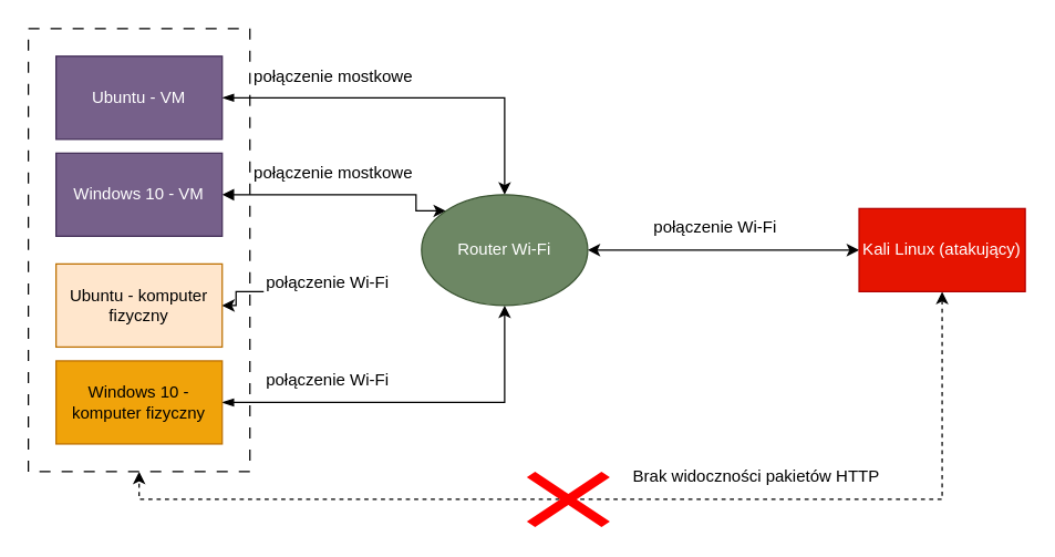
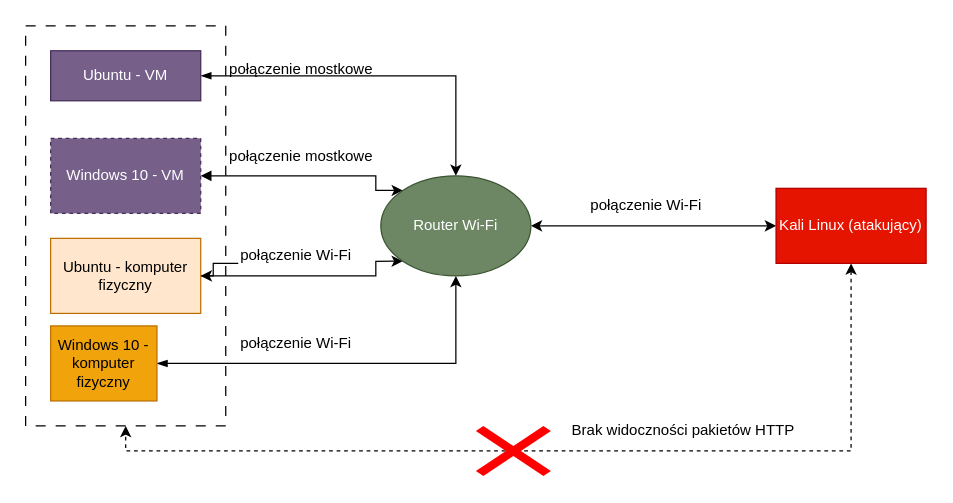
  <mxCell id="0" />
  <mxCell id="1" parent="0" />
  <mxCell id="2" value="" style="rounded=0;whiteSpace=wrap;html=1;dashed=1;dashPattern=8 8;" vertex="1" parent="1"><mxGeometry x="20" y="20" width="160" height="320" as="geometry" /></mxCell>
  <mxCell id="3" style="edgeStyle=orthogonalEdgeStyle;rounded=0;orthogonalLoop=1;jettySize=auto;html=1;entryX=0;entryY=0;entryDx=0;entryDy=0;startArrow=block;startFill=1;" edge="1" parent="1" source="4" target="14"><mxGeometry relative="1" as="geometry"><Array as="points"><mxPoint x="300" y="140" /><mxPoint x="300" y="152" /></Array></mxGeometry></mxCell>
- <mxCell id="4" value="Windows 10 - VM" style="rounded=0;whiteSpace=wrap;html=1;fillColor=#76608a;fontColor=#ffffff;strokeColor=#432D57;" vertex="1" parent="1"><mxGeometry x="40" y="110" width="120" height="60" as="geometry" /></mxCell>
+ <mxCell id="4" value="Windows 10 - VM" style="rounded=0;whiteSpace=wrap;html=1;fillColor=#76608a;fontColor=#ffffff;strokeColor=#432D57;dashed=1;" vertex="1" parent="1"><mxGeometry x="40" y="110" width="120" height="60" as="geometry" /></mxCell>
  <mxCell id="5" style="edgeStyle=orthogonalEdgeStyle;rounded=0;orthogonalLoop=1;jettySize=auto;html=1;entryX=0.5;entryY=1;entryDx=0;entryDy=0;startArrow=blockThin;startFill=1;" edge="1" parent="1" source="6" target="14"><mxGeometry relative="1" as="geometry" /></mxCell>
- <mxCell id="6" value="Windows 10 - komputer fizyczny" style="rounded=0;whiteSpace=wrap;html=1;fillColor=#f0a30a;fontColor=#000000;strokeColor=#BD7000;" vertex="1" parent="1"><mxGeometry x="40" y="260" width="120" height="60" as="geometry" /></mxCell>
+ <mxCell id="6" value="Windows 10 - komputer fizyczny" style="rounded=0;whiteSpace=wrap;html=1;fillColor=#f0a30a;fontColor=#000000;strokeColor=#BD7000;" vertex="1" parent="1"><mxGeometry x="40" y="260" width="85" height="60" as="geometry" /></mxCell>
+ <mxCell id="7" style="edgeStyle=orthogonalEdgeStyle;rounded=0;orthogonalLoop=1;jettySize=auto;html=1;entryX=0;entryY=1;entryDx=0;entryDy=0;" edge="1" parent="1" source="8" target="14"><mxGeometry relative="1" as="geometry"><Array as="points"><mxPoint x="300" y="220" /><mxPoint x="300" y="208" /></Array></mxGeometry></mxCell>
  <mxCell id="8" value="Ubuntu - komputer fizyczny" style="rounded=0;whiteSpace=wrap;html=1;fillColor=#ffe6cc;fontColor=#000000;strokeColor=#BD7000;" vertex="1" parent="1"><mxGeometry x="40" y="190" width="120" height="60" as="geometry" /></mxCell>
  <mxCell id="9" style="edgeStyle=orthogonalEdgeStyle;rounded=0;orthogonalLoop=1;jettySize=auto;html=1;entryX=0.5;entryY=0;entryDx=0;entryDy=0;startArrow=blockThin;startFill=1;" edge="1" parent="1" source="10" target="14"><mxGeometry relative="1" as="geometry" /></mxCell>
- <mxCell id="10" value="Ubuntu - VM" style="rounded=0;whiteSpace=wrap;html=1;fillColor=#76608a;fontColor=#ffffff;strokeColor=#432D57;" vertex="1" parent="1"><mxGeometry x="40" y="40" width="120" height="60" as="geometry" /></mxCell>
+ <mxCell id="10" value="Ubuntu - VM" style="rounded=0;whiteSpace=wrap;html=1;fillColor=#76608a;fontColor=#ffffff;strokeColor=#432D57;" vertex="1" parent="1"><mxGeometry x="40" y="40" width="120" height="40" as="geometry" /></mxCell>
  <mxCell id="11" style="edgeStyle=orthogonalEdgeStyle;rounded=0;orthogonalLoop=1;jettySize=auto;html=1;startArrow=classic;startFill=1;" edge="1" parent="1" source="13" target="14"><mxGeometry relative="1" as="geometry" /></mxCell>
  <mxCell id="12" style="edgeStyle=orthogonalEdgeStyle;rounded=0;orthogonalLoop=1;jettySize=auto;html=1;exitX=0.5;exitY=1;exitDx=0;exitDy=0;entryX=0.5;entryY=1;entryDx=0;entryDy=0;dashed=1;endArrow=classic;endFill=1;startArrow=classic;startFill=1;" edge="1" parent="1" source="13" target="2"><mxGeometry relative="1" as="geometry" /></mxCell>
  <mxCell id="13" value="&lt;div&gt;Kali Linux (atakujący)&lt;/div&gt;" style="rounded=0;whiteSpace=wrap;html=1;fillColor=#e51400;fontColor=#ffffff;strokeColor=#B20000;" vertex="1" parent="1"><mxGeometry x="620" y="150" width="120" height="60" as="geometry" /></mxCell>
  <mxCell id="14" value="&lt;div&gt;Router Wi-Fi&lt;/div&gt;" style="ellipse;whiteSpace=wrap;html=1;fillColor=#6d8764;fontColor=#ffffff;strokeColor=#3A5431;" vertex="1" parent="1"><mxGeometry x="304" y="140" width="120" height="80" as="geometry" /></mxCell>
  <mxCell id="15" value="połączenie mostkowe" style="text;html=1;align=center;verticalAlign=middle;resizable=0;points=[];autosize=1;strokeColor=none;fillColor=none;" vertex="1" parent="1"><mxGeometry x="170" y="40" width="140" height="30" as="geometry" /></mxCell>
  <mxCell id="16" value="połączenie mostkowe" style="text;html=1;align=center;verticalAlign=middle;resizable=0;points=[];autosize=1;strokeColor=none;fillColor=none;" vertex="1" parent="1"><mxGeometry x="170" y="110" width="140" height="30" as="geometry" /></mxCell>
  <mxCell id="17" value="" style="edgeStyle=orthogonalEdgeStyle;rounded=0;orthogonalLoop=1;jettySize=auto;html=1;" edge="1" parent="1" source="18" target="8"><mxGeometry relative="1" as="geometry" /></mxCell>
  <mxCell id="18" value="połączenie Wi-Fi" style="text;whiteSpace=wrap;html=1;" vertex="1" parent="1"><mxGeometry x="190" y="190" width="180" height="40" as="geometry" /></mxCell>
  <mxCell id="19" value="połączenie Wi-Fi" style="text;whiteSpace=wrap;html=1;" vertex="1" parent="1"><mxGeometry x="190" y="260" width="180" height="40" as="geometry" /></mxCell>
  <mxCell id="20" value="połączenie Wi-Fi" style="text;whiteSpace=wrap;html=1;" vertex="1" parent="1"><mxGeometry x="470" y="150" width="180" height="40" as="geometry" /></mxCell>
  <mxCell id="21" value="" style="shape=mxgraph.mockup.markup.redX;fillColor=#ff0000;html=1;shadow=0;whiteSpace=wrap;strokeColor=none;connectable=0;" vertex="1" parent="1"><mxGeometry x="380" y="340" width="60" height="40" as="geometry" /></mxCell>
  <mxCell id="22" value="Brak widoczności pakietów HTTP" style="text;whiteSpace=wrap;html=1;" vertex="1" parent="1"><mxGeometry x="455" y="330" width="210" height="40" as="geometry" /></mxCell>
